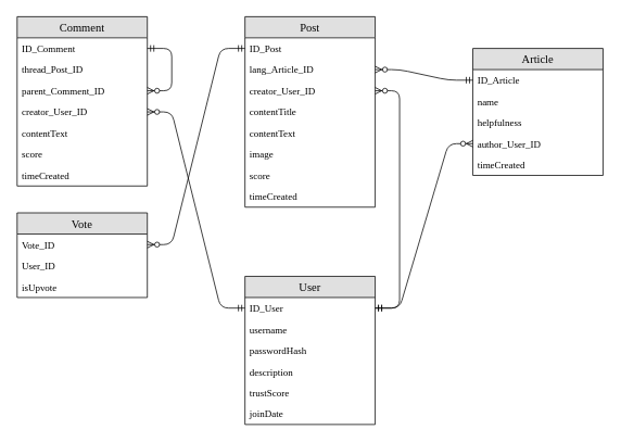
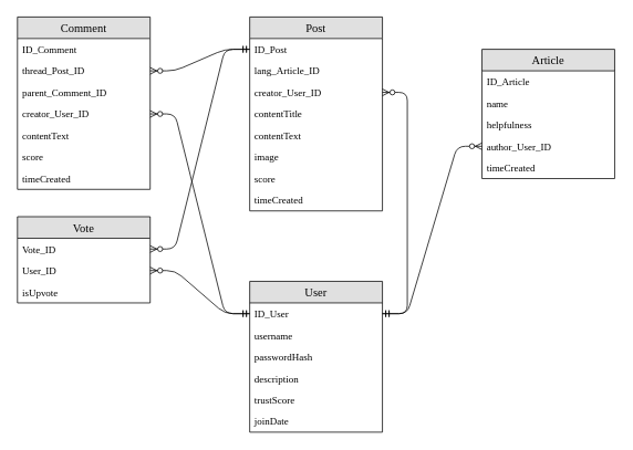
  <mxCell id="0" />
  <mxCell id="1" parent="0" />
  <mxCell id="2" value="Comment" style="swimlane;fontStyle=0;childLayout=stackLayout;horizontal=1;startSize=26;fillColor=#e0e0e0;horizontalStack=0;resizeParent=1;resizeParentMax=0;resizeLast=0;collapsible=1;marginBottom=0;swimlaneFillColor=#ffffff;align=center;fontSize=14;fontFamily=Verdana;" parent="1" vertex="1"><mxGeometry x="20" y="20" width="160" height="208" as="geometry" /></mxCell>
  <mxCell id="3" value="ID_Comment" style="text;strokeColor=none;fillColor=none;spacingLeft=4;spacingRight=4;overflow=hidden;rotatable=0;points=[[0,0.5],[1,0.5]];portConstraint=eastwest;fontSize=12;fontFamily=Verdana;" parent="2" vertex="1"><mxGeometry y="26" width="160" height="26" as="geometry" /></mxCell>
  <mxCell id="4" value="thread_Post_ID" style="text;strokeColor=none;fillColor=none;spacingLeft=4;spacingRight=4;overflow=hidden;rotatable=0;points=[[0,0.5],[1,0.5]];portConstraint=eastwest;fontSize=12;fontFamily=Verdana;" parent="2" vertex="1"><mxGeometry y="52" width="160" height="26" as="geometry" /></mxCell>
  <mxCell id="5" value="parent_Comment_ID" style="text;strokeColor=none;fillColor=none;spacingLeft=4;spacingRight=4;overflow=hidden;rotatable=0;points=[[0,0.5],[1,0.5]];portConstraint=eastwest;fontSize=12;fontFamily=Verdana;" parent="2" vertex="1"><mxGeometry y="78" width="160" height="26" as="geometry" /></mxCell>
  <mxCell id="6" value="creator_User_ID" style="text;strokeColor=none;fillColor=none;spacingLeft=4;spacingRight=4;overflow=hidden;rotatable=0;points=[[0,0.5],[1,0.5]];portConstraint=eastwest;fontSize=12;fontFamily=Verdana;" parent="2" vertex="1"><mxGeometry y="104" width="160" height="26" as="geometry" /></mxCell>
  <mxCell id="7" value="contentText" style="text;strokeColor=none;fillColor=none;spacingLeft=4;spacingRight=4;overflow=hidden;rotatable=0;points=[[0,0.5],[1,0.5]];portConstraint=eastwest;fontSize=12;fontFamily=Verdana;" parent="2" vertex="1"><mxGeometry y="130" width="160" height="26" as="geometry" /></mxCell>
  <mxCell id="8" value="score" style="text;strokeColor=none;fillColor=none;spacingLeft=4;spacingRight=4;overflow=hidden;rotatable=0;points=[[0,0.5],[1,0.5]];portConstraint=eastwest;fontSize=12;fontFamily=Verdana;" parent="2" vertex="1"><mxGeometry y="156" width="160" height="26" as="geometry" /></mxCell>
  <mxCell id="9" value="timeCreated" style="text;strokeColor=none;fillColor=none;spacingLeft=4;spacingRight=4;overflow=hidden;rotatable=0;points=[[0,0.5],[1,0.5]];portConstraint=eastwest;fontSize=12;fontFamily=Verdana;" parent="2" vertex="1"><mxGeometry y="182" width="160" height="26" as="geometry" /></mxCell>
- <mxCell id="10" value="" style="edgeStyle=entityRelationEdgeStyle;fontSize=12;html=1;endArrow=ERzeroToMany;startArrow=ERmandOne;fontFamily=Verdana;" parent="2" source="3" target="5" edge="1"><mxGeometry width="100" height="100" relative="1" as="geometry"><mxPoint y="620" as="sourcePoint" /><mxPoint x="100" y="520" as="targetPoint" /></mxGeometry></mxCell>
  <mxCell id="11" value="Post" style="swimlane;fontStyle=0;childLayout=stackLayout;horizontal=1;startSize=26;fillColor=#e0e0e0;horizontalStack=0;resizeParent=1;resizeParentMax=0;resizeLast=0;collapsible=1;marginBottom=0;swimlaneFillColor=#ffffff;align=center;fontSize=14;fontFamily=Verdana;" parent="1" vertex="1"><mxGeometry x="300" y="20" width="160" height="234" as="geometry" /></mxCell>
  <mxCell id="12" value="ID_Post" style="text;strokeColor=none;fillColor=none;spacingLeft=4;spacingRight=4;overflow=hidden;rotatable=0;points=[[0,0.5],[1,0.5]];portConstraint=eastwest;fontSize=12;fontFamily=Verdana;" parent="11" vertex="1"><mxGeometry y="26" width="160" height="26" as="geometry" /></mxCell>
  <mxCell id="13" value="lang_Article_ID" style="text;strokeColor=none;fillColor=none;spacingLeft=4;spacingRight=4;overflow=hidden;rotatable=0;points=[[0,0.5],[1,0.5]];portConstraint=eastwest;fontSize=12;fontFamily=Verdana;" parent="11" vertex="1"><mxGeometry y="52" width="160" height="26" as="geometry" /></mxCell>
  <mxCell id="14" value="creator_User_ID" style="text;strokeColor=none;fillColor=none;spacingLeft=4;spacingRight=4;overflow=hidden;rotatable=0;points=[[0,0.5],[1,0.5]];portConstraint=eastwest;fontSize=12;fontFamily=Verdana;" parent="11" vertex="1"><mxGeometry y="78" width="160" height="26" as="geometry" /></mxCell>
  <mxCell id="15" value="contentTitle" style="text;strokeColor=none;fillColor=none;spacingLeft=4;spacingRight=4;overflow=hidden;rotatable=0;points=[[0,0.5],[1,0.5]];portConstraint=eastwest;fontSize=12;fontFamily=Verdana;" parent="11" vertex="1"><mxGeometry y="104" width="160" height="26" as="geometry" /></mxCell>
  <mxCell id="16" value="contentText" style="text;strokeColor=none;fillColor=none;spacingLeft=4;spacingRight=4;overflow=hidden;rotatable=0;points=[[0,0.5],[1,0.5]];portConstraint=eastwest;fontSize=12;fontFamily=Verdana;" parent="11" vertex="1"><mxGeometry y="130" width="160" height="26" as="geometry" /></mxCell>
  <mxCell id="17" value="image" style="text;strokeColor=none;fillColor=none;spacingLeft=4;spacingRight=4;overflow=hidden;rotatable=0;points=[[0,0.5],[1,0.5]];portConstraint=eastwest;fontSize=12;fontFamily=Verdana;" parent="11" vertex="1"><mxGeometry y="156" width="160" height="26" as="geometry" /></mxCell>
  <mxCell id="18" value="score" style="text;strokeColor=none;fillColor=none;spacingLeft=4;spacingRight=4;overflow=hidden;rotatable=0;points=[[0,0.5],[1,0.5]];portConstraint=eastwest;fontSize=12;fontFamily=Verdana;" parent="11" vertex="1"><mxGeometry y="182" width="160" height="26" as="geometry" /></mxCell>
  <mxCell id="19" value="timeCreated" style="text;strokeColor=none;fillColor=none;spacingLeft=4;spacingRight=4;overflow=hidden;rotatable=0;points=[[0,0.5],[1,0.5]];portConstraint=eastwest;fontSize=12;fontFamily=Verdana;" parent="11" vertex="1"><mxGeometry y="208" width="160" height="26" as="geometry" /></mxCell>
  <mxCell id="20" value="User" style="swimlane;fontStyle=0;childLayout=stackLayout;horizontal=1;startSize=26;fillColor=#e0e0e0;horizontalStack=0;resizeParent=1;resizeParentMax=0;resizeLast=0;collapsible=1;marginBottom=0;swimlaneFillColor=#ffffff;align=center;fontSize=14;fontFamily=Verdana;" parent="1" vertex="1"><mxGeometry x="300" y="339" width="160" height="182" as="geometry" /></mxCell>
  <mxCell id="21" value="ID_User" style="text;strokeColor=none;fillColor=none;spacingLeft=4;spacingRight=4;overflow=hidden;rotatable=0;points=[[0,0.5],[1,0.5]];portConstraint=eastwest;fontSize=12;fontFamily=Verdana;" parent="20" vertex="1"><mxGeometry y="26" width="160" height="26" as="geometry" /></mxCell>
  <mxCell id="22" value="username" style="text;strokeColor=none;fillColor=none;spacingLeft=4;spacingRight=4;overflow=hidden;rotatable=0;points=[[0,0.5],[1,0.5]];portConstraint=eastwest;fontSize=12;fontFamily=Verdana;" parent="20" vertex="1"><mxGeometry y="52" width="160" height="26" as="geometry" /></mxCell>
  <mxCell id="23" value="passwordHash" style="text;strokeColor=none;fillColor=none;spacingLeft=4;spacingRight=4;overflow=hidden;rotatable=0;points=[[0,0.5],[1,0.5]];portConstraint=eastwest;fontSize=12;fontFamily=Verdana;" parent="20" vertex="1"><mxGeometry y="78" width="160" height="26" as="geometry" /></mxCell>
  <mxCell id="24" value="description" style="text;strokeColor=none;fillColor=none;spacingLeft=4;spacingRight=4;overflow=hidden;rotatable=0;points=[[0,0.5],[1,0.5]];portConstraint=eastwest;fontSize=12;fontFamily=Verdana;" parent="20" vertex="1"><mxGeometry y="104" width="160" height="26" as="geometry" /></mxCell>
  <mxCell id="25" value="trustScore" style="text;strokeColor=none;fillColor=none;spacingLeft=4;spacingRight=4;overflow=hidden;rotatable=0;points=[[0,0.5],[1,0.5]];portConstraint=eastwest;fontSize=12;fontFamily=Verdana;" parent="20" vertex="1"><mxGeometry y="130" width="160" height="26" as="geometry" /></mxCell>
  <mxCell id="26" value="joinDate" style="text;strokeColor=none;fillColor=none;spacingLeft=4;spacingRight=4;overflow=hidden;rotatable=0;points=[[0,0.5],[1,0.5]];portConstraint=eastwest;fontSize=12;fontFamily=Verdana;" parent="20" vertex="1"><mxGeometry y="156" width="160" height="26" as="geometry" /></mxCell>
  <mxCell id="27" value="Article" style="swimlane;fontStyle=0;childLayout=stackLayout;horizontal=1;startSize=26;fillColor=#e0e0e0;horizontalStack=0;resizeParent=1;resizeParentMax=0;resizeLast=0;collapsible=1;marginBottom=0;swimlaneFillColor=#ffffff;align=center;fontSize=14;fontFamily=Verdana;" parent="1" vertex="1"><mxGeometry x="580" y="59" width="160" height="156" as="geometry" /></mxCell>
  <mxCell id="28" value="ID_Article" style="text;strokeColor=none;fillColor=none;spacingLeft=4;spacingRight=4;overflow=hidden;rotatable=0;points=[[0,0.5],[1,0.5]];portConstraint=eastwest;fontSize=12;fontFamily=Verdana;" parent="27" vertex="1"><mxGeometry y="26" width="160" height="26" as="geometry" /></mxCell>
  <mxCell id="29" value="name" style="text;strokeColor=none;fillColor=none;spacingLeft=4;spacingRight=4;overflow=hidden;rotatable=0;points=[[0,0.5],[1,0.5]];portConstraint=eastwest;fontSize=12;fontFamily=Verdana;" parent="27" vertex="1"><mxGeometry y="52" width="160" height="26" as="geometry" /></mxCell>
  <mxCell id="30" value="helpfulness" style="text;strokeColor=none;fillColor=none;spacingLeft=4;spacingRight=4;overflow=hidden;rotatable=0;points=[[0,0.5],[1,0.5]];portConstraint=eastwest;fontSize=12;fontFamily=Verdana;" parent="27" vertex="1"><mxGeometry y="78" width="160" height="26" as="geometry" /></mxCell>
  <mxCell id="31" value="author_User_ID" style="text;strokeColor=none;fillColor=none;spacingLeft=4;spacingRight=4;overflow=hidden;rotatable=0;points=[[0,0.5],[1,0.5]];portConstraint=eastwest;fontSize=12;fontFamily=Verdana;" parent="27" vertex="1"><mxGeometry y="104" width="160" height="26" as="geometry" /></mxCell>
  <mxCell id="32" value="timeCreated" style="text;strokeColor=none;fillColor=none;spacingLeft=4;spacingRight=4;overflow=hidden;rotatable=0;points=[[0,0.5],[1,0.5]];portConstraint=eastwest;fontSize=12;fontFamily=Verdana;" parent="27" vertex="1"><mxGeometry y="130" width="160" height="26" as="geometry" /></mxCell>
+ <mxCell id="33" value="" style="edgeStyle=entityRelationEdgeStyle;fontSize=12;html=1;endArrow=ERzeroToMany;startArrow=ERmandOne;fontFamily=Verdana;" parent="1" source="12" target="4" edge="1"><mxGeometry width="100" height="100" relative="1" as="geometry"><mxPoint x="20" y="640" as="sourcePoint" /><mxPoint x="190" y="160" as="targetPoint" /></mxGeometry></mxCell>
  <mxCell id="34" value="" style="edgeStyle=entityRelationEdgeStyle;fontSize=12;html=1;endArrow=ERzeroToMany;startArrow=ERmandOne;fontFamily=Verdana;" parent="1" source="21" target="6" edge="1"><mxGeometry width="100" height="100" relative="1" as="geometry"><mxPoint x="20" y="640" as="sourcePoint" /><mxPoint x="120" y="540" as="targetPoint" /></mxGeometry></mxCell>
- <mxCell id="35" value="" style="edgeStyle=entityRelationEdgeStyle;fontSize=12;html=1;endArrow=ERzeroToMany;startArrow=ERmandOne;fontFamily=Verdana;" parent="1" source="28" target="13" edge="1"><mxGeometry width="100" height="100" relative="1" as="geometry"><mxPoint x="580" y="59" as="sourcePoint" /><mxPoint x="120" y="540" as="targetPoint" /></mxGeometry></mxCell>
  <mxCell id="36" value="" style="edgeStyle=entityRelationEdgeStyle;fontSize=12;html=1;endArrow=ERzeroToMany;startArrow=ERmandOne;" parent="1" source="21" target="31" edge="1"><mxGeometry width="100" height="100" relative="1" as="geometry"><mxPoint x="430" y="610" as="sourcePoint" /><mxPoint x="640" y="484" as="targetPoint" /></mxGeometry></mxCell>
  <mxCell id="37" value="" style="edgeStyle=entityRelationEdgeStyle;fontSize=12;html=1;endArrow=ERzeroToMany;startArrow=ERmandOne;" parent="1" source="21" target="14" edge="1"><mxGeometry width="100" height="100" relative="1" as="geometry"><mxPoint x="20" y="640" as="sourcePoint" /><mxPoint x="120" y="540" as="targetPoint" /></mxGeometry></mxCell>
  <mxCell id="38" value="Vote" style="swimlane;fontStyle=0;childLayout=stackLayout;horizontal=1;startSize=26;fillColor=#e0e0e0;horizontalStack=0;resizeParent=1;resizeParentMax=0;resizeLast=0;collapsible=1;marginBottom=0;swimlaneFillColor=#ffffff;align=center;fontSize=14;fontFamily=Verdana;" vertex="1" parent="1"><mxGeometry x="20" y="261" width="160" height="104" as="geometry" /></mxCell>
  <mxCell id="39" value="Vote_ID" style="text;strokeColor=none;fillColor=none;spacingLeft=4;spacingRight=4;overflow=hidden;rotatable=0;points=[[0,0.5],[1,0.5]];portConstraint=eastwest;fontSize=12;fontFamily=Verdana;" vertex="1" parent="38"><mxGeometry y="26" width="160" height="26" as="geometry" /></mxCell>
  <mxCell id="40" value="User_ID" style="text;strokeColor=none;fillColor=none;spacingLeft=4;spacingRight=4;overflow=hidden;rotatable=0;points=[[0,0.5],[1,0.5]];portConstraint=eastwest;fontSize=12;fontFamily=Verdana;" vertex="1" parent="38"><mxGeometry y="52" width="160" height="26" as="geometry" /></mxCell>
  <mxCell id="41" value="isUpvote" style="text;strokeColor=none;fillColor=none;spacingLeft=4;spacingRight=4;overflow=hidden;rotatable=0;points=[[0,0.5],[1,0.5]];portConstraint=eastwest;fontSize=12;fontFamily=Verdana;" vertex="1" parent="38"><mxGeometry y="78" width="160" height="26" as="geometry" /></mxCell>
+ <mxCell id="42" value="" style="edgeStyle=entityRelationEdgeStyle;fontSize=12;html=1;endArrow=ERzeroToMany;startArrow=ERmandOne;fontFamily=Verdana;" edge="1" parent="1" source="21" target="40"><mxGeometry width="100" height="100" relative="1" as="geometry"><mxPoint x="310" y="388" as="sourcePoint" /><mxPoint x="190" y="147" as="targetPoint" /></mxGeometry></mxCell>
  <mxCell id="43" value="" style="edgeStyle=entityRelationEdgeStyle;fontSize=12;html=1;endArrow=ERzeroToMany;startArrow=ERmandOne;fontFamily=Verdana;" edge="1" parent="1" source="12" target="39"><mxGeometry width="100" height="100" relative="1" as="geometry"><mxPoint x="310" y="388" as="sourcePoint" /><mxPoint x="230" y="336" as="targetPoint" /></mxGeometry></mxCell>
